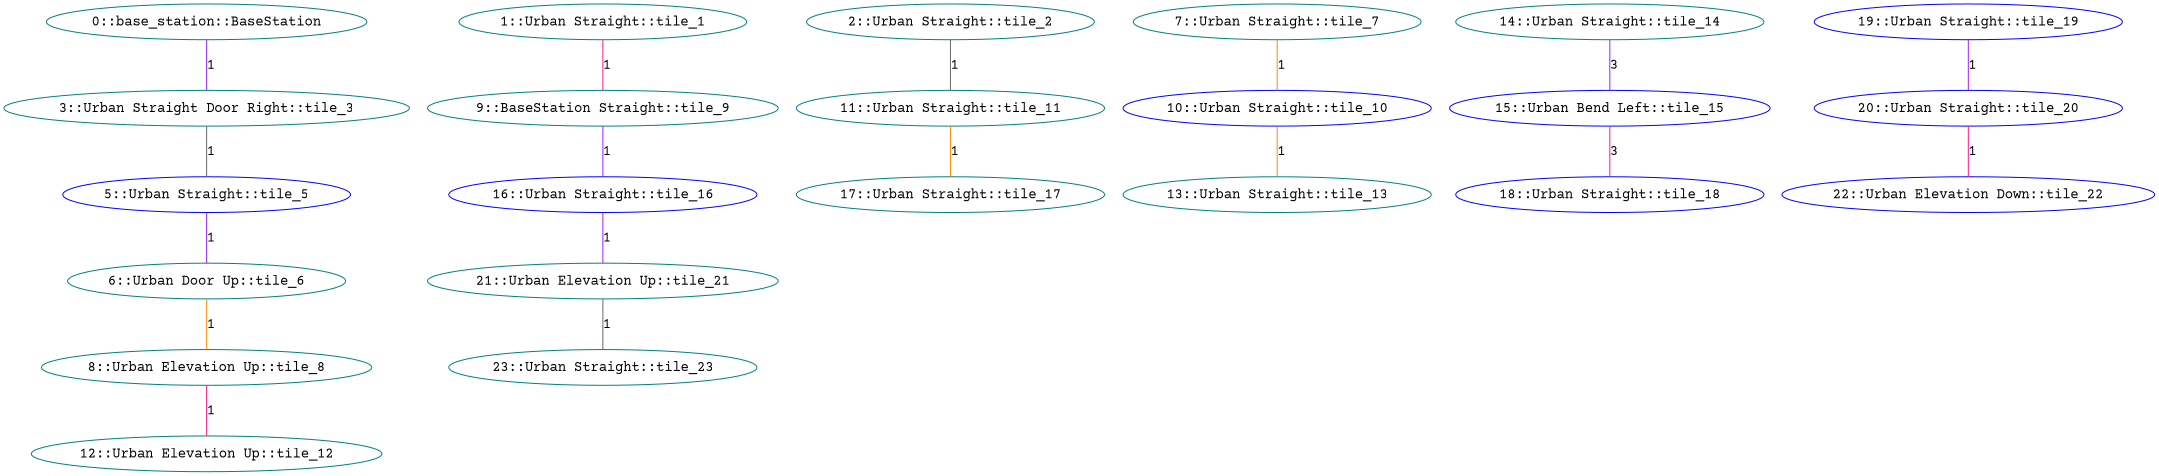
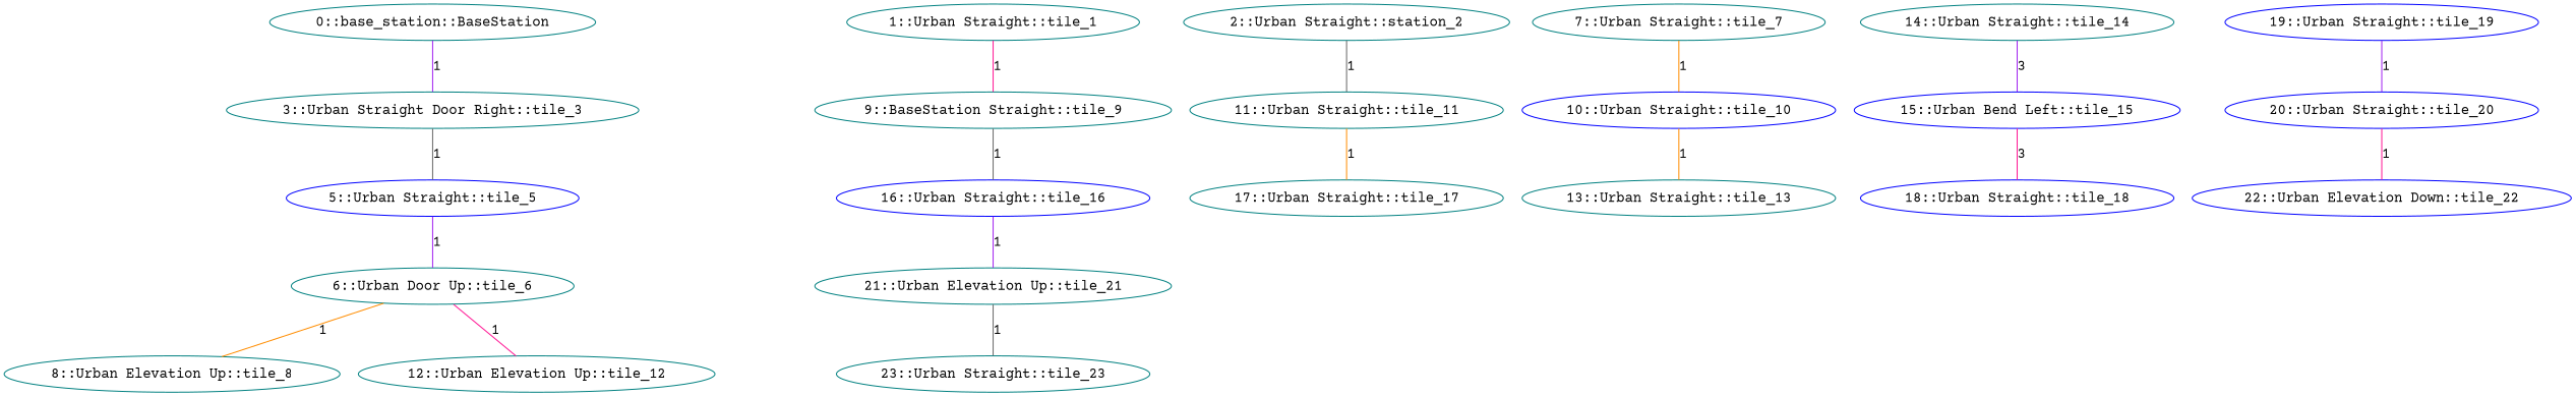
  graph {
    fontname="Courier Prime"
    node [color=teal fontname="Courier Prime"]
    edge [color=purple fontname="Courier Prime"]
    n1 [label="0::base_station::BaseStation"]
    n2 [label="3::Urban Straight Door Right::tile_3"]
    n3 [color=blue label="5::Urban Straight::tile_5"]
    n4 [label="1::Urban Straight::tile_1"]
    n5 [label="9::BaseStation Straight::tile_9"]
    n6 [color=blue label="16::Urban Straight::tile_16"]
-   n7 [label="2::Urban Straight::tile_2"]
+   n7 [label="2::Urban Straight::station_2"]
    n8 [label="11::Urban Straight::tile_11"]
    n9 [label="17::Urban Straight::tile_17"]
    n10 [label="6::Urban Door Up::tile_6"]
    n11 [label="8::Urban Elevation Up::tile_8"]
    n12 [label="12::Urban Elevation Up::tile_12"]
    n13 [label="7::Urban Straight::tile_7"]
    n14 [color=blue label="10::Urban Straight::tile_10"]
    n15 [label="13::Urban Straight::tile_13"]
    n16 [label="21::Urban Elevation Up::tile_21"]
    n17 [label="14::Urban Straight::tile_14"]
    n18 [color=blue label="15::Urban Bend Left::tile_15"]
    n19 [color=blue label="18::Urban Straight::tile_18"]
    n20 [label="23::Urban Straight::tile_23"]
    n21 [color=blue label="19::Urban Straight::tile_19"]
    n22 [color=blue label="20::Urban Straight::tile_20"]
    n23 [color=blue label="22::Urban Elevation Down::tile_22"]
    n1 -- n2 [label=1]
    n2 -- n3 [color=gray40 label=1]
    n3 -- n10 [label=1]
    n4 -- n5 [color=deeppink label=1]
-   n5 -- n6 [label=1]
+   n5 -- n6 [color=gray40 label=1]
    n6 -- n16 [label=1]
    n7 -- n8 [color=gray40 label=1]
    n8 -- n9 [color=darkorange label=1]
    n10 -- n11 [color=darkorange label=1]
-   n11 -- n12 [color=deeppink label=1]
+   n10 -- n12 [color=deeppink label=1]
    n13 -- n14 [color=darkorange label=1]
    n14 -- n15 [color=darkorange label=1]
    n16 -- n20 [color=gray40 label=1]
    n17 -- n18 [label=3]
    n18 -- n19 [color=deeppink label=3]
    n21 -- n22 [label=1]
    n22 -- n23 [color=deeppink label=1]
  }
